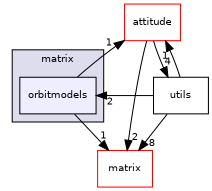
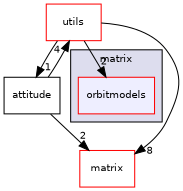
  digraph {
    compound=true
    node [fillcolor=white fontname=Helvetica fontsize=10 shape=box style=filled]
    edge [headlabel=1 labeldistance=1.5 labelfontname=Helvetica labelfontsize=10]
-   n1 [fillcolor="#eeeeff" label=orbitmodels pencolor=black]
+   n1 [fillcolor="#eeeeff" label=orbitmodels pencolor=black color=red]
    n2 [color=red label=matrix]
-   n3 [color=red label=attitude]
-   n4 [label=utils fillcolor="" style=""]
+   n3 [color=black label=attitude]
+   n4 [label=utils color=red fillcolor="" style=""]
    subgraph cluster_1 {
      bgcolor="#ddddee"
      fontname=Helvetica
      fontsize=10
      label=matrix
      pencolor=black
      n1
    }
-   n1 -> n2
-   n1 -> n3
    n3 -> n2 [headlabel=2]
    n3 -> n4 [headlabel=4]
    n4 -> n1 [headlabel=2]
    n4 -> n2 [headlabel=8]
    n4 -> n3
  }
